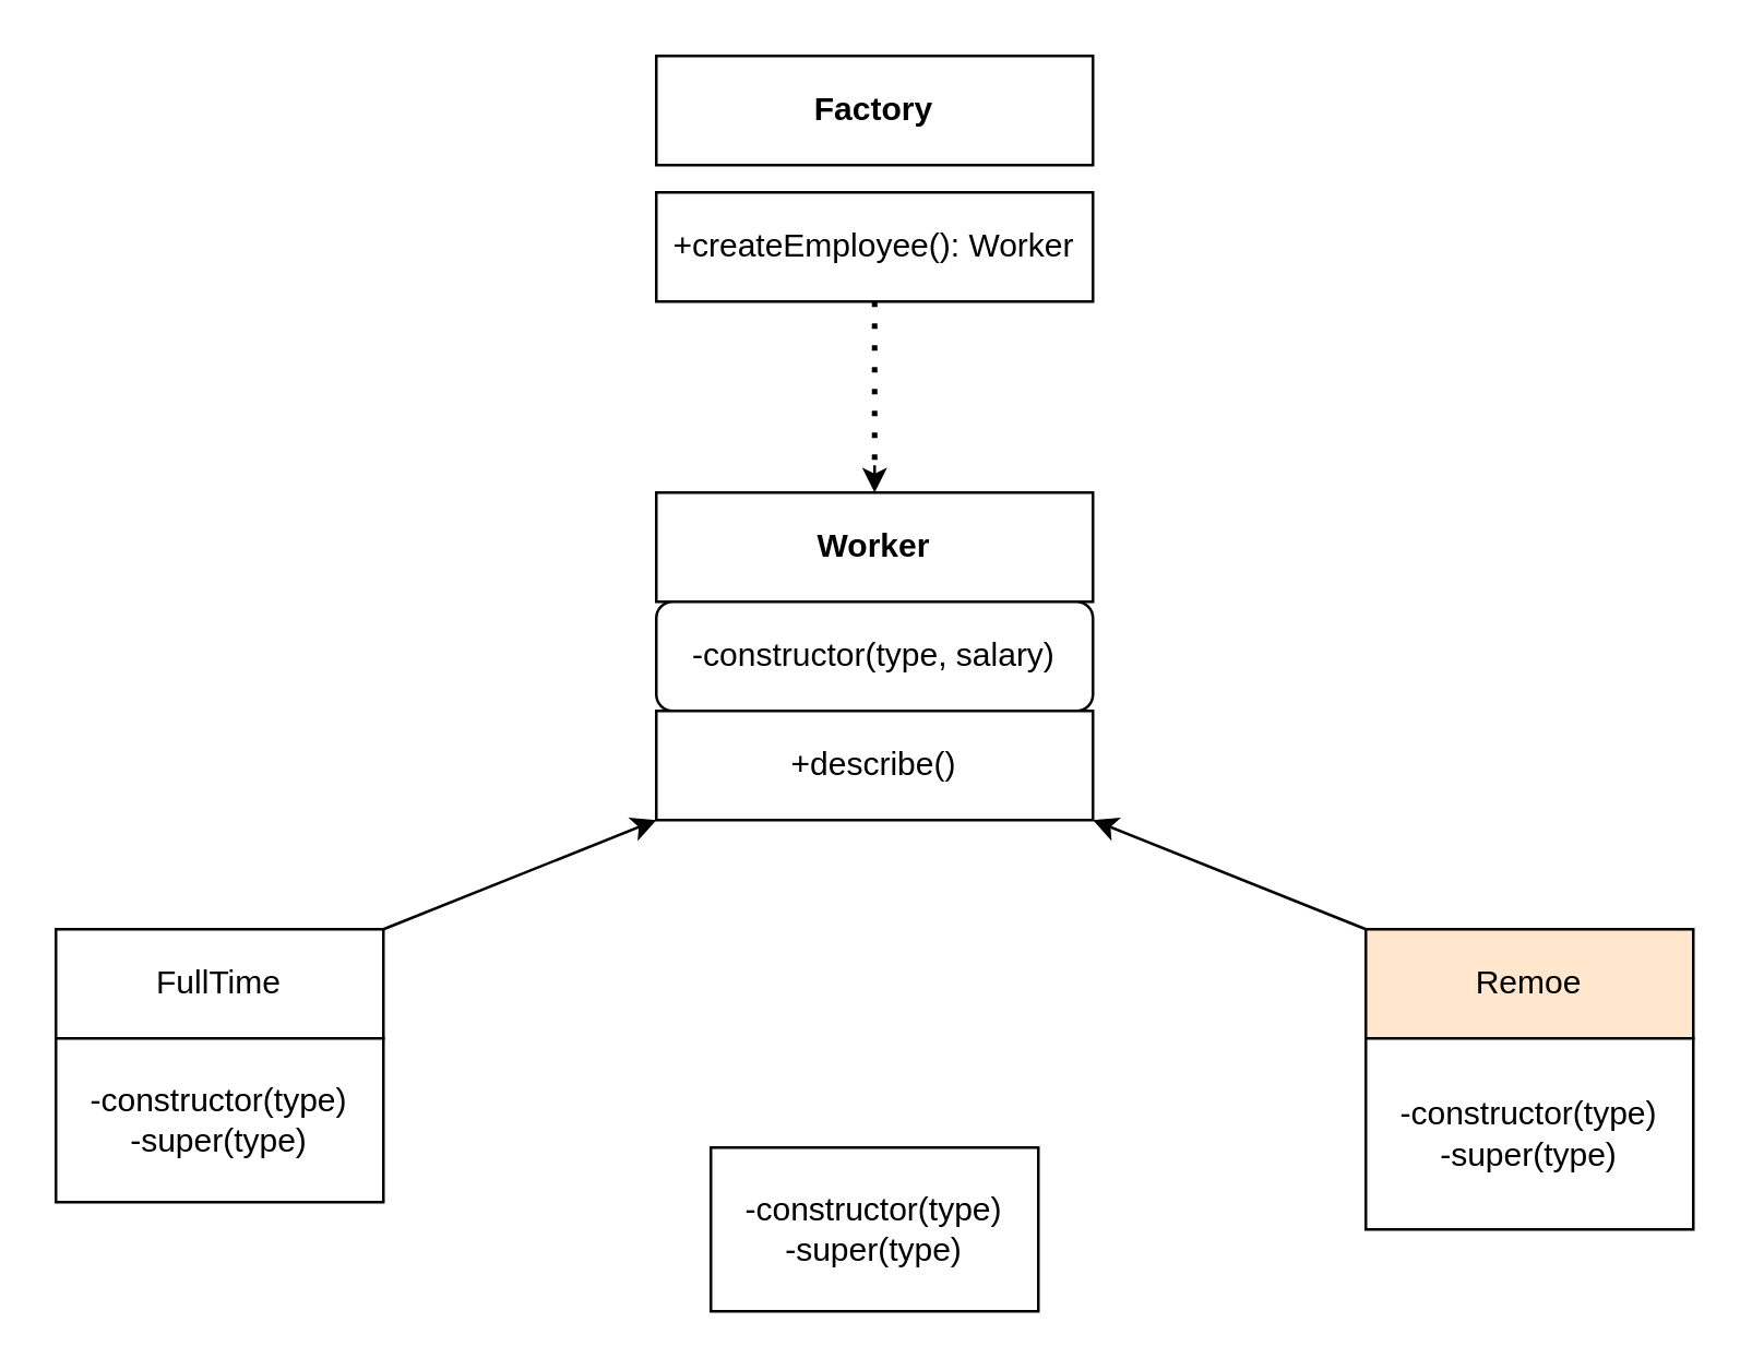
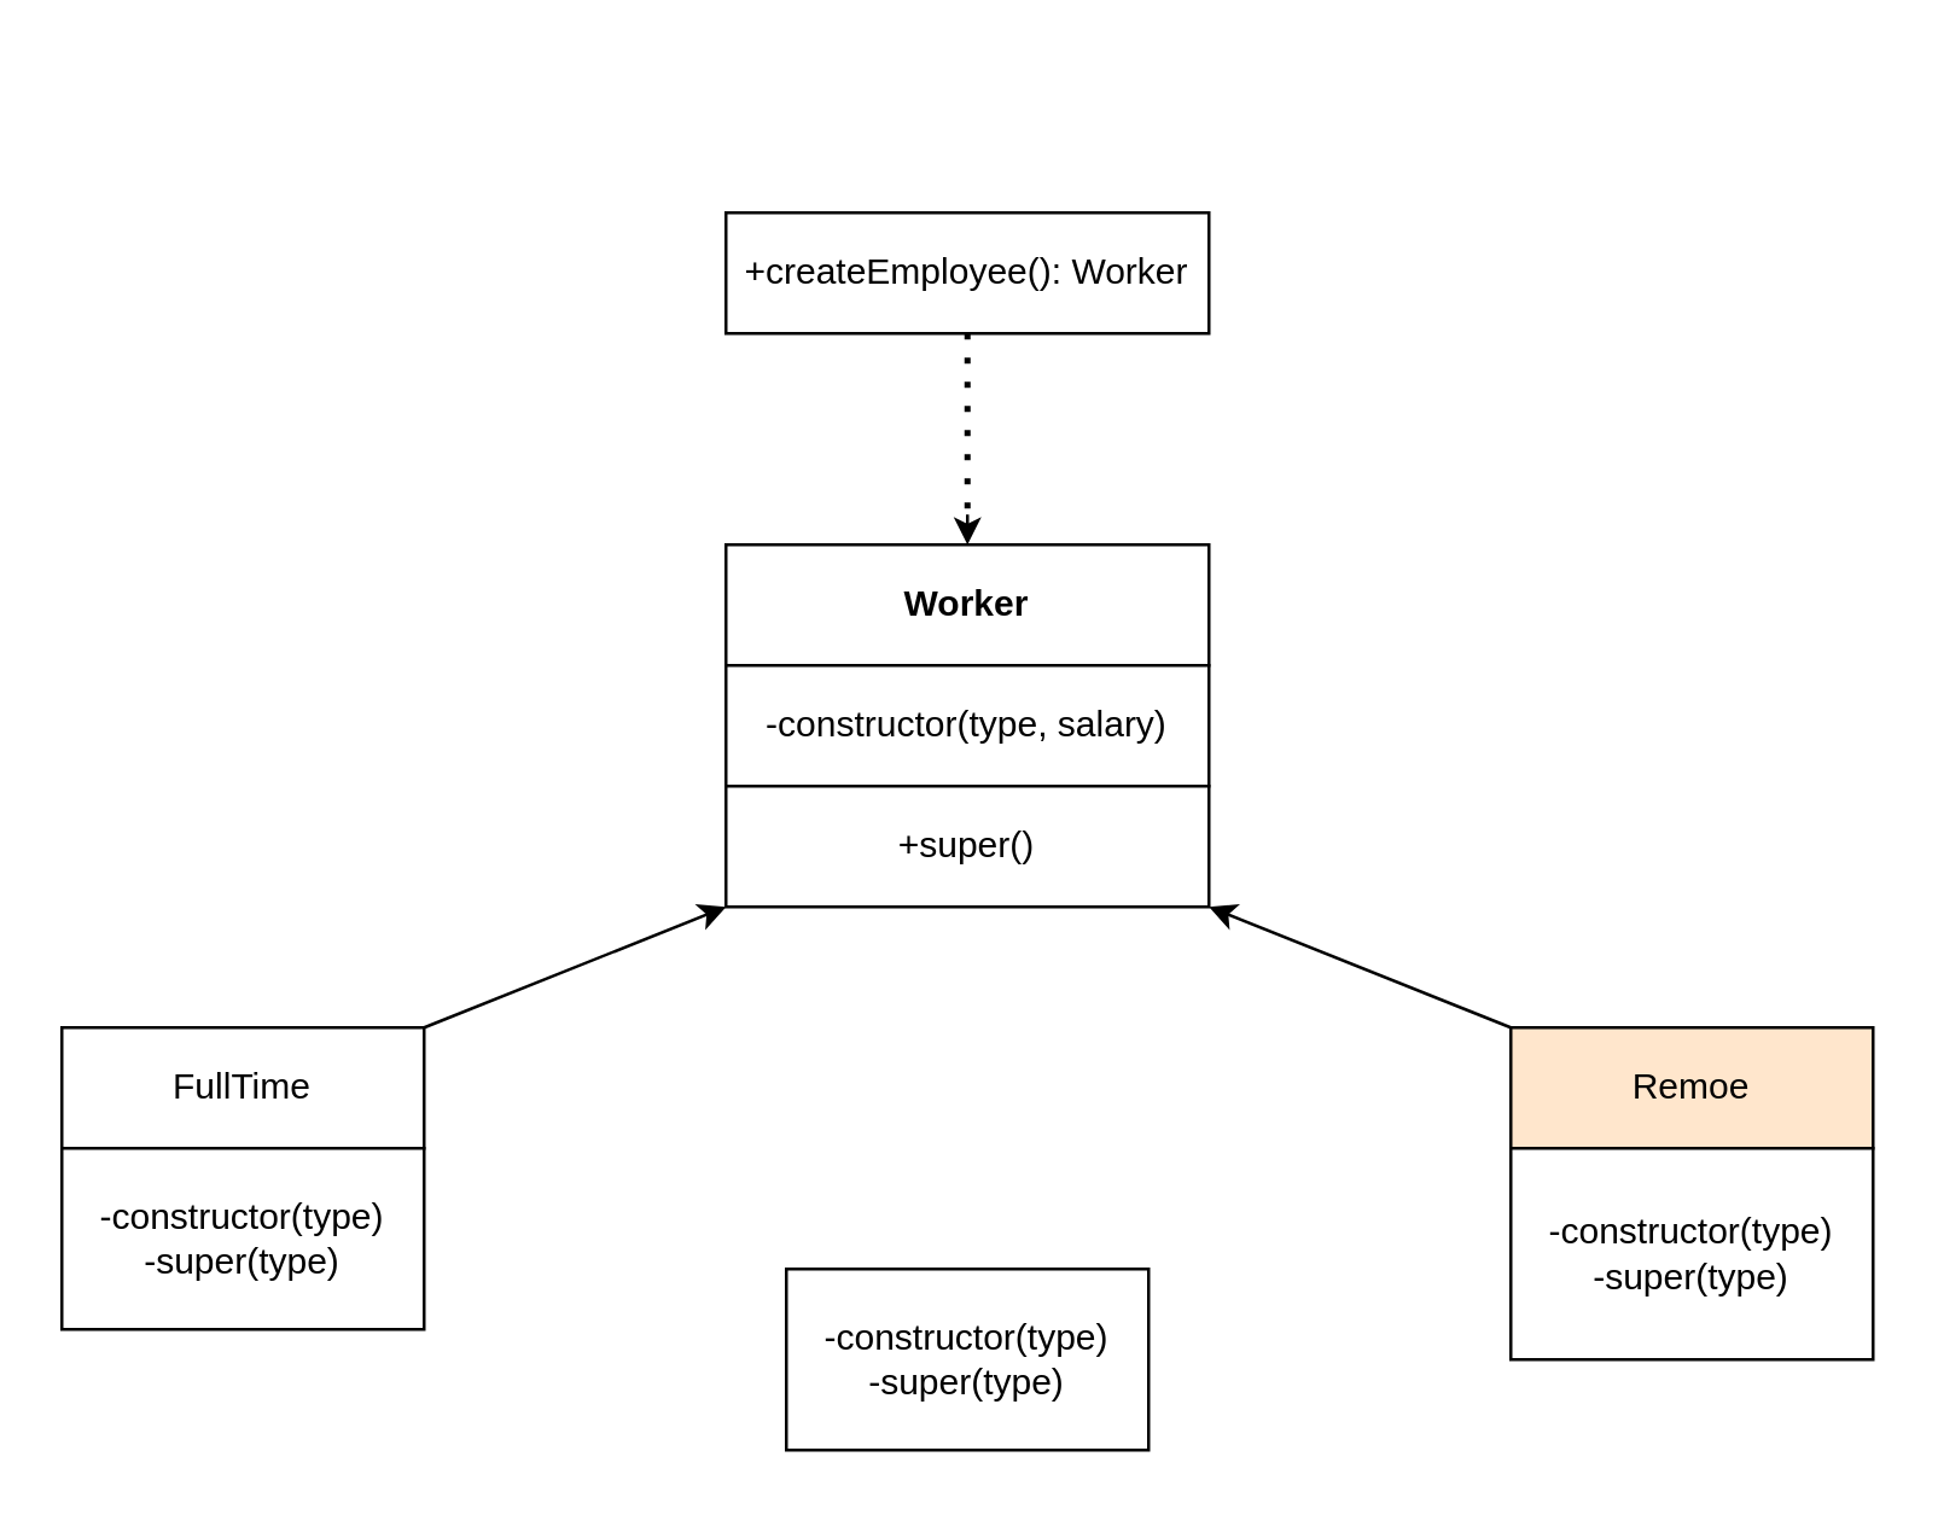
  <mxCell id="0" />
  <mxCell id="1" parent="0" />
- <mxCell id="2" value="&lt;b&gt;Factory&lt;/b&gt;" style="rounded=0;whiteSpace=wrap;html=1;" vertex="1" parent="1"><mxGeometry x="240" y="20" width="160" height="40" as="geometry" /></mxCell>
  <mxCell id="3" value="+createEmployee(): Worker" style="rounded=0;whiteSpace=wrap;html=1;" vertex="1" parent="1"><mxGeometry x="240" y="70" width="160" height="40" as="geometry" /></mxCell>
  <mxCell id="4" value="&lt;b&gt;Worker&lt;/b&gt;" style="rounded=0;whiteSpace=wrap;html=1;" vertex="1" parent="1"><mxGeometry x="240" y="180" width="160" height="40" as="geometry" /></mxCell>
- <mxCell id="5" value="-constructor(type, salary)" style="whiteSpace=wrap;html=1;rounded=1;" vertex="1" parent="1"><mxGeometry x="240" y="220" width="160" height="40" as="geometry" /></mxCell>
- <mxCell id="6" value="+describe()" style="rounded=0;whiteSpace=wrap;html=1;" vertex="1" parent="1"><mxGeometry x="240" y="260" width="160" height="40" as="geometry" /></mxCell>
+ <mxCell id="5" value="-constructor(type, salary)" style="rounded=0;whiteSpace=wrap;html=1;" vertex="1" parent="1"><mxGeometry x="240" y="220" width="160" height="40" as="geometry" /></mxCell>
+ <mxCell id="6" value="+super()" style="rounded=0;whiteSpace=wrap;html=1;" vertex="1" parent="1"><mxGeometry x="240" y="260" width="160" height="40" as="geometry" /></mxCell>
  <mxCell id="7" value="FullTime" style="rounded=0;whiteSpace=wrap;html=1;" vertex="1" parent="1"><mxGeometry x="20" y="340" width="120" height="40" as="geometry" /></mxCell>
  <mxCell id="8" value="Remoe" style="rounded=0;whiteSpace=wrap;html=1;fillColor=#ffe6cc;" vertex="1" parent="1"><mxGeometry x="500" y="340" width="120" height="40" as="geometry" /></mxCell>
  <mxCell id="9" value="" style="endArrow=classic;html=1;entryX=0;entryY=1;entryDx=0;entryDy=0;" edge="1" parent="1" target="6"><mxGeometry width="50" height="50" relative="1" as="geometry"><mxPoint x="140" y="340" as="sourcePoint" /><mxPoint x="180" y="290" as="targetPoint" /></mxGeometry></mxCell>
  <mxCell id="10" value="" style="endArrow=classic;html=1;" edge="1" parent="1"><mxGeometry width="50" height="50" relative="1" as="geometry"><mxPoint x="500" y="340" as="sourcePoint" /><mxPoint x="400" y="300" as="targetPoint" /></mxGeometry></mxCell>
  <mxCell id="11" value="&lt;span&gt;-constructor(type)&lt;/span&gt;&lt;br&gt;&lt;span&gt;-super(type)&lt;/span&gt;" style="rounded=0;whiteSpace=wrap;html=1;" vertex="1" parent="1"><mxGeometry x="20" y="380" width="120" height="60" as="geometry" /></mxCell>
  <mxCell id="12" value="&lt;span&gt;-constructor(type)&lt;/span&gt;&lt;br&gt;&lt;span&gt;-super(type)&lt;/span&gt;" style="rounded=0;whiteSpace=wrap;html=1;" vertex="1" parent="1"><mxGeometry x="260" y="420" width="120" height="60" as="geometry" /></mxCell>
  <mxCell id="13" value="-constructor(type)&lt;br&gt;-super(type)" style="rounded=0;whiteSpace=wrap;html=1;" vertex="1" parent="1"><mxGeometry x="500" y="380" width="120" height="70" as="geometry" /></mxCell>
  <mxCell id="14" value="" style="endArrow=none;dashed=1;html=1;dashPattern=1 3;strokeWidth=2;exitX=0.5;exitY=1;exitDx=0;exitDy=0;" edge="1" parent="1" source="3"><mxGeometry width="50" height="50" relative="1" as="geometry"><mxPoint x="310" y="160" as="sourcePoint" /><mxPoint x="320" y="170" as="targetPoint" /></mxGeometry></mxCell>
  <mxCell id="15" value="" style="endArrow=classic;html=1;" edge="1" parent="1"><mxGeometry width="50" height="50" relative="1" as="geometry"><mxPoint x="320" y="170" as="sourcePoint" /><mxPoint x="320" y="180" as="targetPoint" /></mxGeometry></mxCell>
